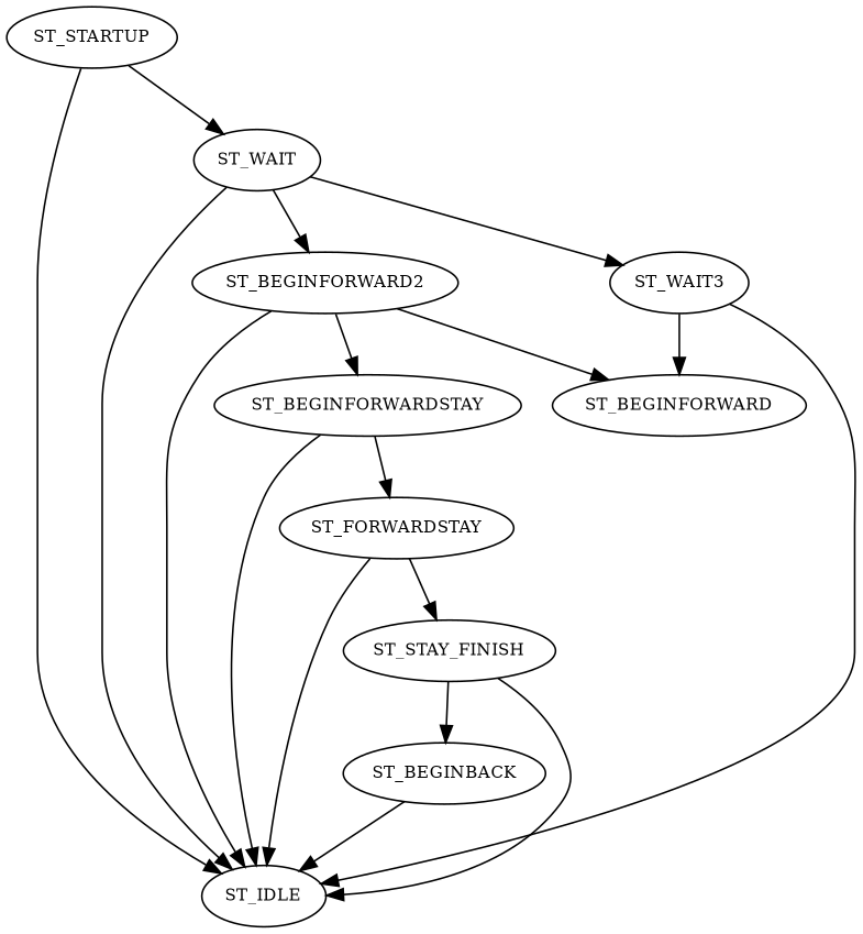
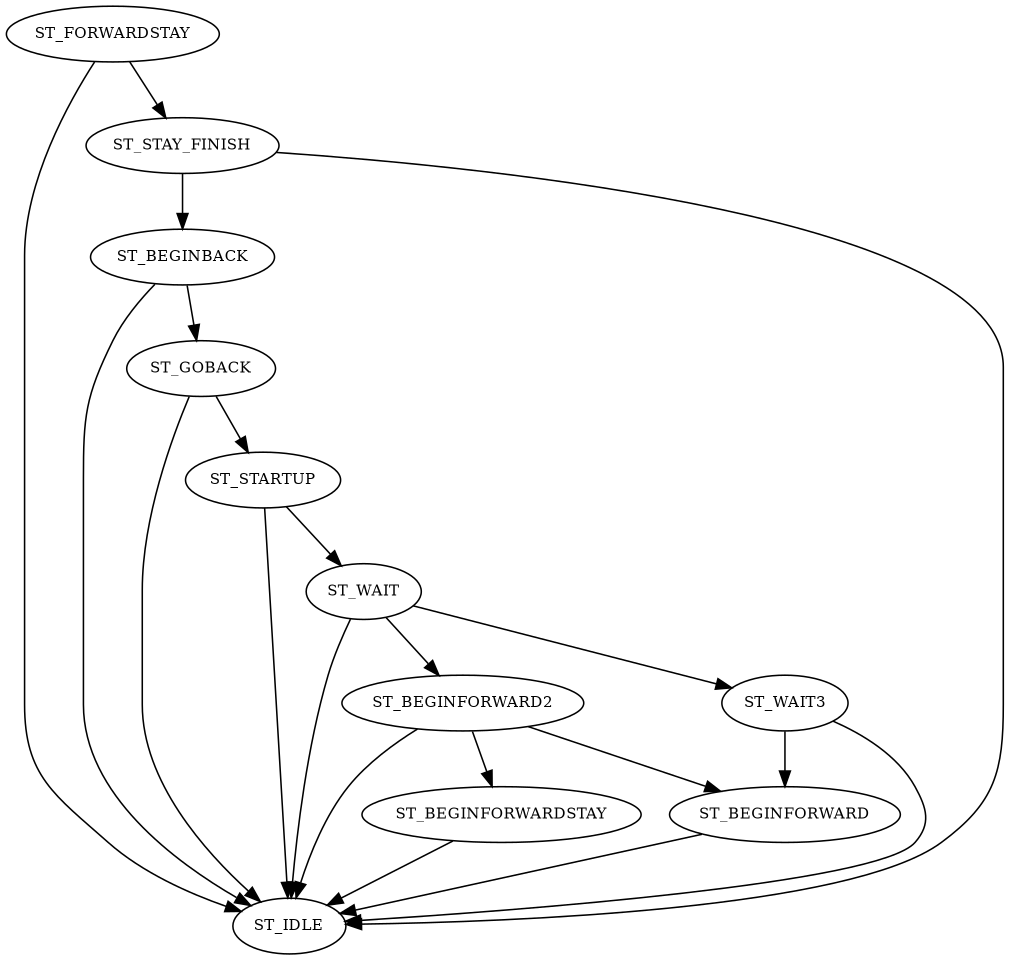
  digraph {
    node [fontsize=10]
    ST_BEGINBACK
    ST_IDLE
+   ST_GOBACK
    ST_STAY_FINISH
    ST_STARTUP
    ST_WAIT
    n7 [label=ST_BEGINFORWARD2]
    ST_WAIT3
    ST_BEGINFORWARDSTAY
    ST_BEGINFORWARD
    ST_FORWARDSTAY
    ST_BEGINBACK -> ST_IDLE
+   ST_BEGINBACK -> ST_GOBACK
+   ST_GOBACK -> ST_IDLE
+   ST_GOBACK -> ST_STARTUP
    ST_STAY_FINISH -> ST_BEGINBACK
    ST_STAY_FINISH -> ST_IDLE
    ST_STARTUP -> ST_IDLE
    ST_STARTUP -> ST_WAIT
    ST_WAIT -> ST_IDLE
    ST_WAIT -> n7
    ST_WAIT -> ST_WAIT3
    n7 -> ST_IDLE
    n7 -> ST_BEGINFORWARDSTAY
    n7 -> ST_BEGINFORWARD
    ST_WAIT3 -> ST_IDLE
    ST_WAIT3 -> ST_BEGINFORWARD
    ST_BEGINFORWARDSTAY -> ST_IDLE
-   ST_BEGINFORWARDSTAY -> ST_FORWARDSTAY
+   ST_BEGINFORWARD -> ST_IDLE
    ST_FORWARDSTAY -> ST_IDLE
    ST_FORWARDSTAY -> ST_STAY_FINISH
  }
